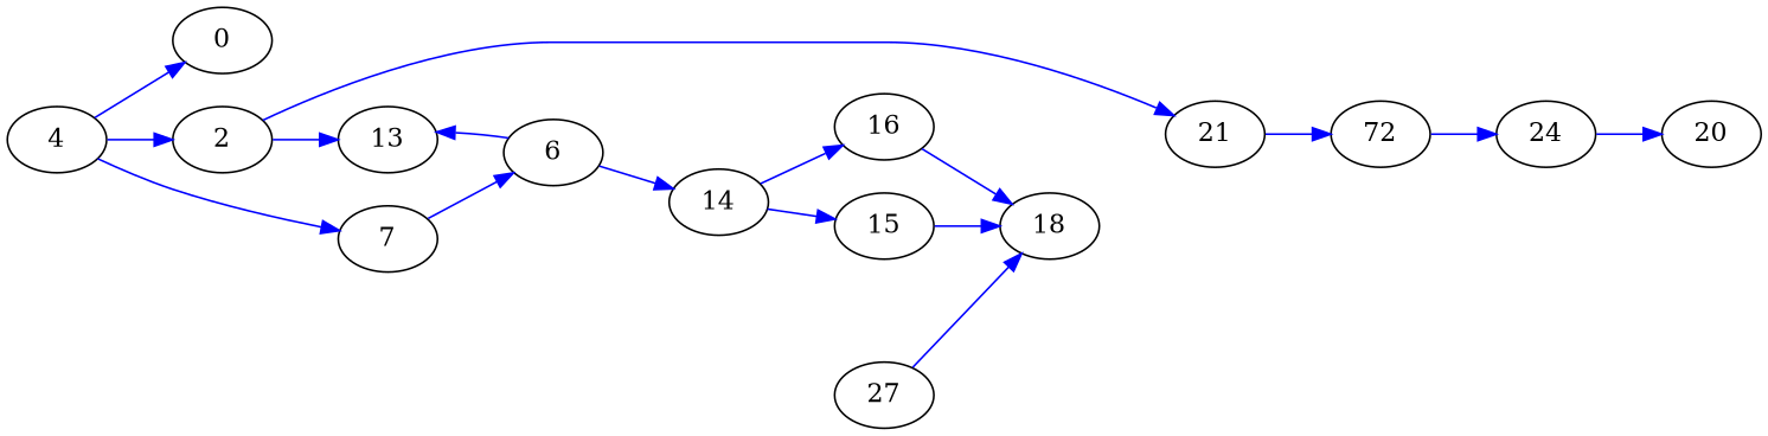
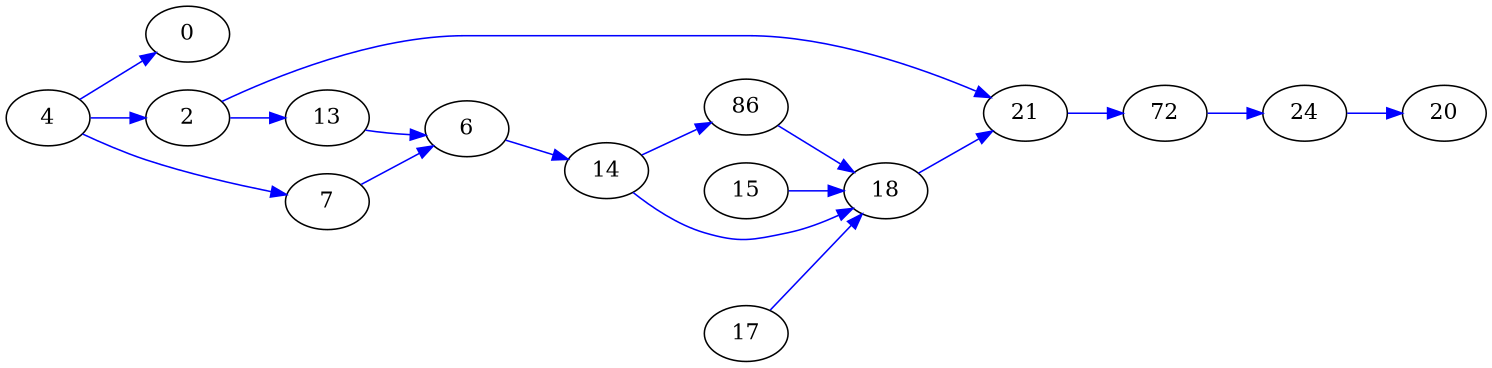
  digraph {
    rankdir=LR
    node [color=black]
    edge [color=blue]
    n1 [label=0]
    n2 [label=21]
    n3 [label=72]
    n4 [label=4]
    n5 [label=2]
    n6 [label=7]
    n7 [label=13]
    n8 [label=6]
    n9 [label=14]
-   n10 [label=16]
+   n10 [label=86]
    n11 [label=15]
    n12 [label=18]
    n13 [label=24]
-   n14 [label=27]
+   n14 [label=17]
    n15 [label=20]
    n2 -> n3
    n3 -> n13
    n4 -> n1
    n4 -> n5
    n4 -> n6
    n5 -> n2
    n5 -> n7
    n6 -> n8
-   n8 -> n7
+   n7 -> n8
    n8 -> n9
    n9 -> n10
-   n9 -> n11
+   n9 -> n12
    n10 -> n12
    n11 -> n12
+   n12 -> n2
    n13 -> n15
    n14 -> n12
  }
